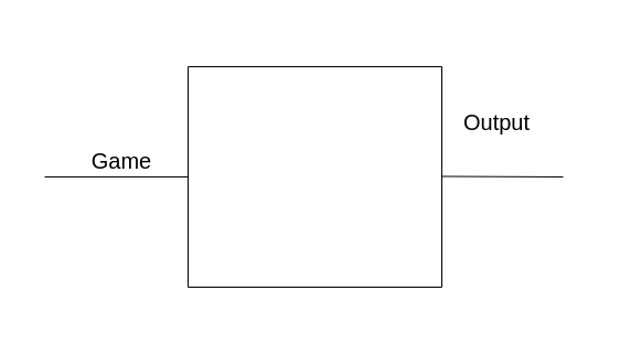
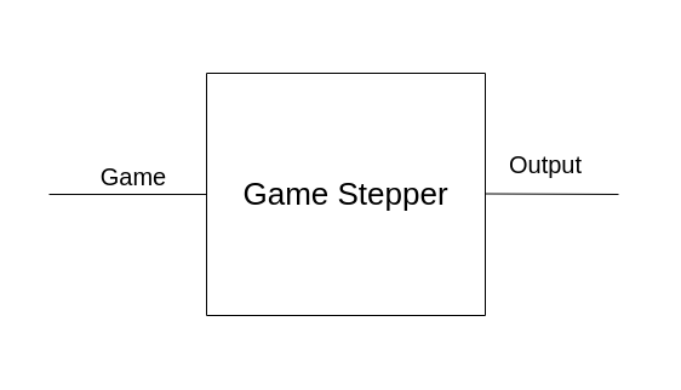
  <mxCell id="0" />
  <mxCell id="1" parent="0" />
  <mxCell id="2" value="" style="swimlane;startSize=0;" parent="1" vertex="1"><mxGeometry x="170" y="60" width="230" height="200" as="geometry" /></mxCell>
+ <mxCell id="3" value="&lt;div&gt;&lt;font style=&quot;font-size: 26px;&quot;&gt;&lt;br&gt;&lt;/font&gt;&lt;/div&gt;&lt;font style=&quot;font-size: 26px;&quot;&gt;Game Stepper&lt;/font&gt;&lt;div&gt;&lt;font style=&quot;font-size: 26px;&quot;&gt;&lt;br&gt;&lt;/font&gt;&lt;/div&gt;" style="text;html=1;align=center;verticalAlign=middle;whiteSpace=wrap;rounded=0;" parent="2" vertex="1"><mxGeometry x="20" y="85" width="190" height="30" as="geometry" /></mxCell>
  <mxCell id="4" value="" style="endArrow=none;html=1;rounded=0;entryX=0;entryY=0.5;entryDx=0;entryDy=0;" parent="1" target="2" edge="1"><mxGeometry width="50" height="50" relative="1" as="geometry"><mxPoint x="40" y="160" as="sourcePoint" /><mxPoint x="290" y="140" as="targetPoint" /></mxGeometry></mxCell>
  <mxCell id="5" value="" style="endArrow=none;html=1;rounded=0;" parent="1" edge="1"><mxGeometry width="50" height="50" relative="1" as="geometry"><mxPoint x="400" y="159.5" as="sourcePoint" /><mxPoint x="510" y="160" as="targetPoint" /></mxGeometry></mxCell>
  <mxCell id="6" value="Game" style="text;html=1;align=center;verticalAlign=middle;whiteSpace=wrap;rounded=0;fontSize=20;" parent="1" vertex="1"><mxGeometry x="80" y="130" width="60" height="30" as="geometry" /></mxCell>
- <mxCell id="7" value="Output" style="text;html=1;align=center;verticalAlign=middle;whiteSpace=wrap;rounded=0;fontSize=20;" parent="1" vertex="1"><mxGeometry x="420" y="95" width="60" height="30" as="geometry" /></mxCell>
+ <mxCell id="7" value="Output" style="text;html=1;align=center;verticalAlign=middle;whiteSpace=wrap;rounded=0;fontSize=20;" parent="1" vertex="1"><mxGeometry x="420" y="120" width="60" height="30" as="geometry" /></mxCell>
  <mxCell id="8" value="" style="swimlane;startSize=0;fillColor=default;strokeColor=none;" parent="1" vertex="1"><mxGeometry x="20" y="20" width="520" height="280" as="geometry" /></mxCell>
